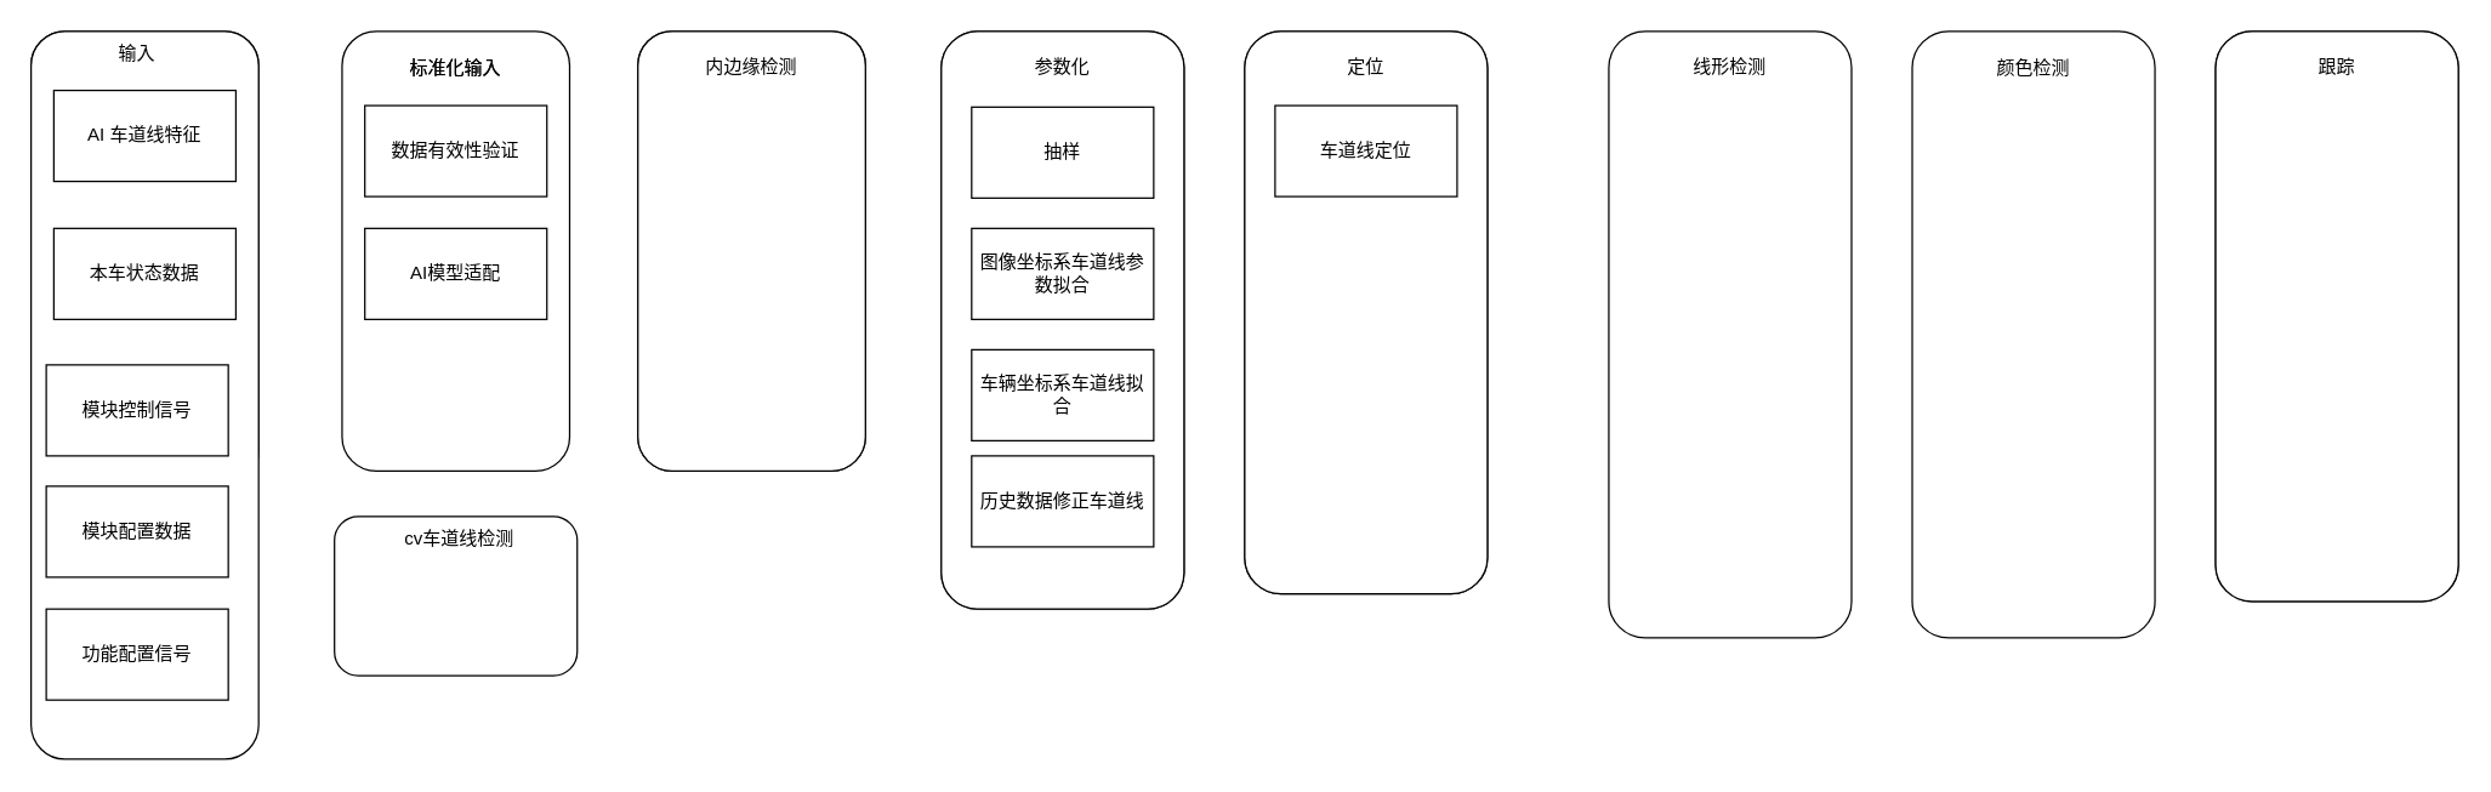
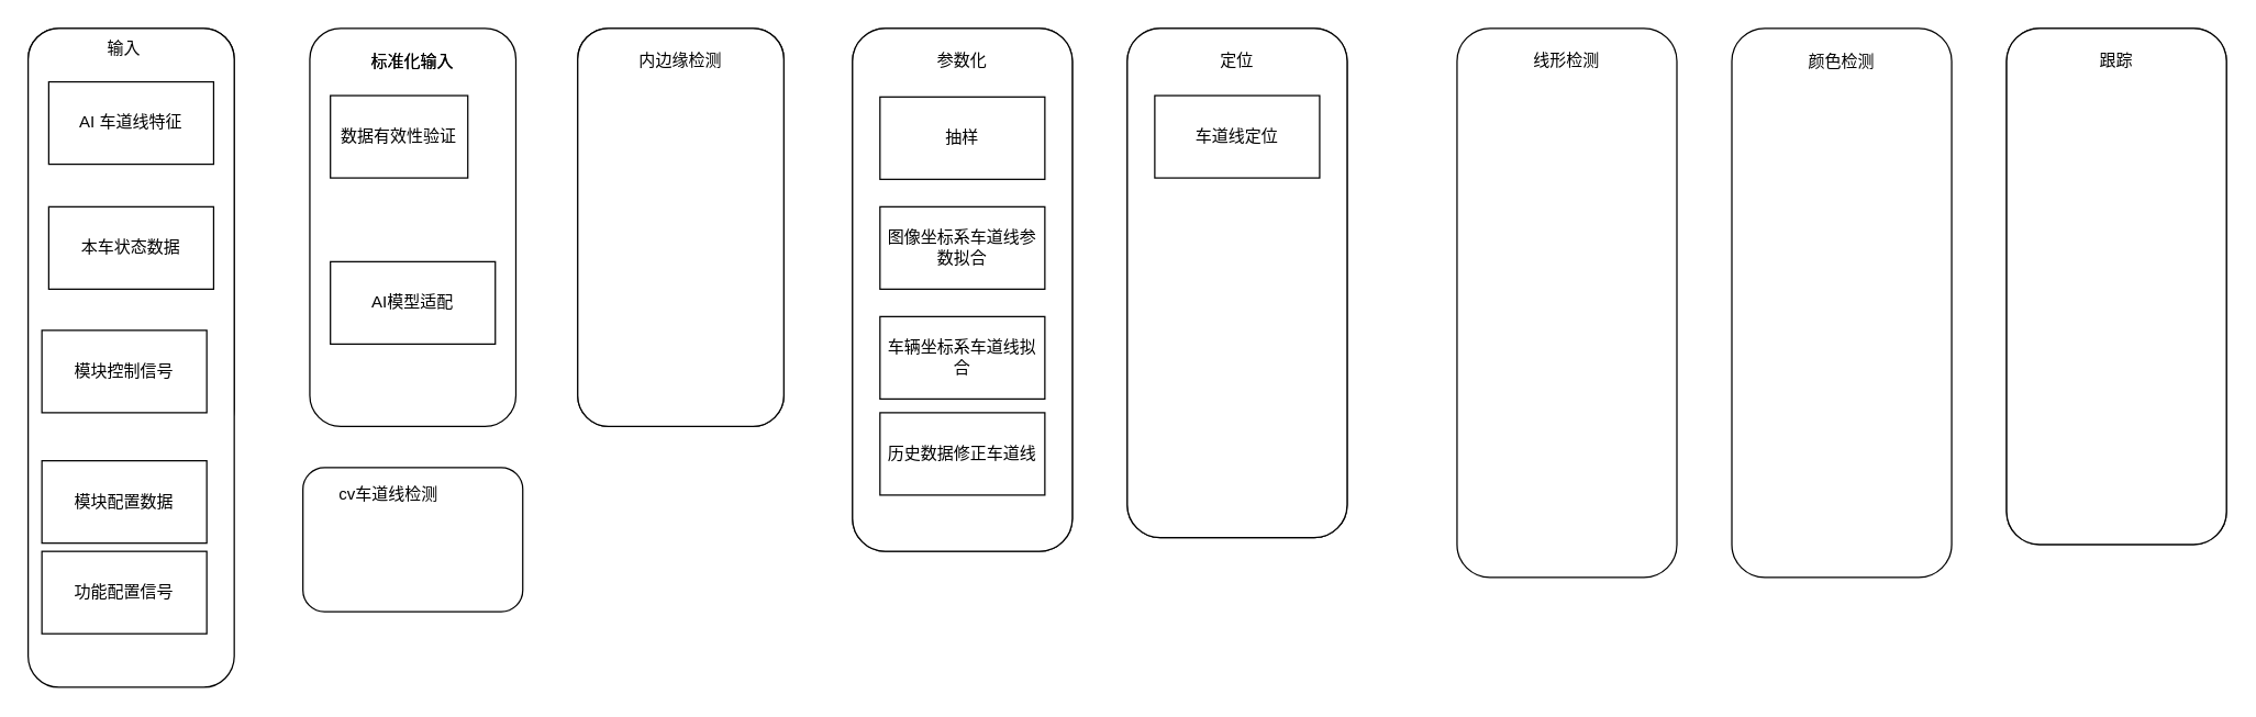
  <mxCell id="0" />
  <mxCell id="1" parent="0" />
  <mxCell id="2" value="" style="rounded=1;whiteSpace=wrap;html=1;" parent="1" vertex="1"><mxGeometry x="1460" y="20" width="160" height="376" as="geometry" /></mxCell>
  <mxCell id="3" value="" style="rounded=1;whiteSpace=wrap;html=1;" parent="1" vertex="1"><mxGeometry x="820" y="20" width="160" height="371" as="geometry" /></mxCell>
  <mxCell id="4" value="" style="rounded=1;whiteSpace=wrap;html=1;" parent="1" vertex="1"><mxGeometry x="620" y="20" width="160" height="381" as="geometry" /></mxCell>
  <mxCell id="5" value="" style="rounded=1;whiteSpace=wrap;html=1;" parent="1" vertex="1"><mxGeometry x="420" y="20" width="150" height="290" as="geometry" /></mxCell>
  <mxCell id="6" value="" style="rounded=1;whiteSpace=wrap;html=1;" parent="1" vertex="1"><mxGeometry x="225" y="20" width="150" height="290" as="geometry" /></mxCell>
  <mxCell id="7" value="标准化输入" style="text;html=1;strokeColor=none;fillColor=none;align=center;verticalAlign=middle;whiteSpace=wrap;rounded=0;" parent="1" vertex="1"><mxGeometry x="260" y="30" width="80" height="30" as="geometry" /></mxCell>
- <mxCell id="8" value="AI模型适配" style="rounded=0;whiteSpace=wrap;html=1;" parent="1" vertex="1"><mxGeometry x="240" y="150" width="120" height="60" as="geometry" /></mxCell>
+ <mxCell id="8" value="AI模型适配" style="rounded=0;whiteSpace=wrap;html=1;" parent="1" vertex="1"><mxGeometry x="240" y="190" width="120" height="60" as="geometry" /></mxCell>
  <mxCell id="9" value="内边缘检测" style="text;html=1;strokeColor=none;fillColor=none;align=center;verticalAlign=middle;whiteSpace=wrap;rounded=0;" parent="1" vertex="1"><mxGeometry x="455" y="29" width="80" height="30" as="geometry" /></mxCell>
  <mxCell id="10" value="参数化" style="text;html=1;strokeColor=none;fillColor=none;align=center;verticalAlign=middle;whiteSpace=wrap;rounded=0;" parent="1" vertex="1"><mxGeometry x="670" y="29" width="60" height="30" as="geometry" /></mxCell>
  <mxCell id="11" value="抽样" style="rounded=0;whiteSpace=wrap;html=1;" parent="1" vertex="1"><mxGeometry x="640" y="70" width="120" height="60" as="geometry" /></mxCell>
  <mxCell id="12" value="图像坐标系车道线参数拟合" style="rounded=0;whiteSpace=wrap;html=1;" parent="1" vertex="1"><mxGeometry x="640" y="150" width="120" height="60" as="geometry" /></mxCell>
  <mxCell id="13" value="车辆坐标系车道线拟合" style="rounded=0;whiteSpace=wrap;html=1;" parent="1" vertex="1"><mxGeometry x="640" y="230" width="120" height="60" as="geometry" /></mxCell>
  <mxCell id="14" value="历史数据修正车道线" style="rounded=0;whiteSpace=wrap;html=1;" parent="1" vertex="1"><mxGeometry x="640" y="300" width="120" height="60" as="geometry" /></mxCell>
  <mxCell id="15" value="定位" style="text;html=1;strokeColor=none;fillColor=none;align=center;verticalAlign=middle;whiteSpace=wrap;rounded=0;" parent="1" vertex="1"><mxGeometry x="870" y="29" width="60" height="30" as="geometry" /></mxCell>
  <mxCell id="16" value="车道线定位" style="rounded=0;whiteSpace=wrap;html=1;" parent="1" vertex="1"><mxGeometry x="840" y="69" width="120" height="60" as="geometry" /></mxCell>
  <mxCell id="17" value="跟踪" style="text;html=1;strokeColor=none;fillColor=none;align=center;verticalAlign=middle;whiteSpace=wrap;rounded=0;" parent="1" vertex="1"><mxGeometry x="1510" y="29" width="60" height="30" as="geometry" /></mxCell>
- <mxCell id="18" value="数据有效性验证" style="rounded=0;whiteSpace=wrap;html=1;" parent="1" vertex="1"><mxGeometry x="240" y="69" width="120" height="60" as="geometry" /></mxCell>
+ <mxCell id="18" value="数据有效性验证" style="rounded=0;whiteSpace=wrap;html=1;" parent="1" vertex="1"><mxGeometry x="240" y="69" width="100" height="60" as="geometry" /></mxCell>
  <mxCell id="19" value="" style="rounded=1;whiteSpace=wrap;html=1;" parent="1" vertex="1"><mxGeometry x="20" y="20" width="150" height="300" as="geometry" /></mxCell>
  <mxCell id="20" value="输入" style="text;html=1;strokeColor=none;fillColor=none;align=center;verticalAlign=middle;whiteSpace=wrap;rounded=0;" parent="1" vertex="1"><mxGeometry x="60" y="20" width="60" height="30" as="geometry" /></mxCell>
  <mxCell id="21" value="AI 车道线特征" style="rounded=0;whiteSpace=wrap;html=1;" parent="1" vertex="1"><mxGeometry x="35" y="59" width="120" height="60" as="geometry" /></mxCell>
  <mxCell id="22" value="本车状态数据" style="rounded=0;whiteSpace=wrap;html=1;" parent="1" vertex="1"><mxGeometry x="35" y="150" width="120" height="60" as="geometry" /></mxCell>
  <mxCell id="23" value="" style="rounded=1;whiteSpace=wrap;html=1;" parent="1" vertex="1"><mxGeometry x="1460" y="20" width="160" height="376" as="geometry" /></mxCell>
  <mxCell id="24" value="" style="rounded=1;whiteSpace=wrap;html=1;" parent="1" vertex="1"><mxGeometry x="820" y="20" width="160" height="371" as="geometry" /></mxCell>
  <mxCell id="25" value="" style="rounded=1;whiteSpace=wrap;html=1;" parent="1" vertex="1"><mxGeometry x="620" y="20" width="160" height="381" as="geometry" /></mxCell>
  <mxCell id="26" value="" style="rounded=1;whiteSpace=wrap;html=1;" parent="1" vertex="1"><mxGeometry x="420" y="20" width="150" height="290" as="geometry" /></mxCell>
  <mxCell id="27" value="标准化输入" style="text;html=1;strokeColor=none;fillColor=none;align=center;verticalAlign=middle;whiteSpace=wrap;rounded=0;" parent="1" vertex="1"><mxGeometry x="260" y="30" width="80" height="30" as="geometry" /></mxCell>
  <mxCell id="28" value="内边缘检测" style="text;html=1;strokeColor=none;fillColor=none;align=center;verticalAlign=middle;whiteSpace=wrap;rounded=0;" parent="1" vertex="1"><mxGeometry x="455" y="29" width="80" height="30" as="geometry" /></mxCell>
  <mxCell id="29" value="参数化" style="text;html=1;strokeColor=none;fillColor=none;align=center;verticalAlign=middle;whiteSpace=wrap;rounded=0;" parent="1" vertex="1"><mxGeometry x="670" y="29" width="60" height="30" as="geometry" /></mxCell>
  <mxCell id="30" value="抽样" style="rounded=0;whiteSpace=wrap;html=1;" parent="1" vertex="1"><mxGeometry x="640" y="70" width="120" height="60" as="geometry" /></mxCell>
  <mxCell id="31" value="图像坐标系车道线参数拟合" style="rounded=0;whiteSpace=wrap;html=1;" parent="1" vertex="1"><mxGeometry x="640" y="150" width="120" height="60" as="geometry" /></mxCell>
  <mxCell id="32" value="车辆坐标系车道线拟合" style="rounded=0;whiteSpace=wrap;html=1;" parent="1" vertex="1"><mxGeometry x="640" y="230" width="120" height="60" as="geometry" /></mxCell>
  <mxCell id="33" value="历史数据修正车道线" style="rounded=0;whiteSpace=wrap;html=1;" parent="1" vertex="1"><mxGeometry x="640" y="300" width="120" height="60" as="geometry" /></mxCell>
  <mxCell id="34" value="定位" style="text;html=1;strokeColor=none;fillColor=none;align=center;verticalAlign=middle;whiteSpace=wrap;rounded=0;" parent="1" vertex="1"><mxGeometry x="870" y="29" width="60" height="30" as="geometry" /></mxCell>
  <mxCell id="35" value="车道线定位" style="rounded=0;whiteSpace=wrap;html=1;" parent="1" vertex="1"><mxGeometry x="840" y="69" width="120" height="60" as="geometry" /></mxCell>
  <mxCell id="36" value="跟踪" style="text;html=1;strokeColor=none;fillColor=none;align=center;verticalAlign=middle;whiteSpace=wrap;rounded=0;" parent="1" vertex="1"><mxGeometry x="1510" y="29" width="60" height="30" as="geometry" /></mxCell>
  <mxCell id="37" value="" style="rounded=1;whiteSpace=wrap;html=1;" parent="1" vertex="1"><mxGeometry x="20" y="20" width="150" height="480" as="geometry" /></mxCell>
  <mxCell id="38" value="输入" style="text;html=1;strokeColor=none;fillColor=none;align=center;verticalAlign=middle;whiteSpace=wrap;rounded=0;" parent="1" vertex="1"><mxGeometry x="60" y="20" width="60" height="30" as="geometry" /></mxCell>
  <mxCell id="39" value="AI 车道线特征" style="rounded=0;whiteSpace=wrap;html=1;" parent="1" vertex="1"><mxGeometry x="35" y="59" width="120" height="60" as="geometry" /></mxCell>
  <mxCell id="40" value="本车状态数据" style="rounded=0;whiteSpace=wrap;html=1;" parent="1" vertex="1"><mxGeometry x="35" y="150" width="120" height="60" as="geometry" /></mxCell>
  <mxCell id="41" value="" style="rounded=1;whiteSpace=wrap;html=1;" parent="1" vertex="1"><mxGeometry x="1060" y="20" width="160" height="400" as="geometry" /></mxCell>
  <mxCell id="42" value="线形检测" style="text;html=1;strokeColor=none;fillColor=none;align=center;verticalAlign=middle;whiteSpace=wrap;rounded=0;" parent="1" vertex="1"><mxGeometry x="1110" y="29" width="60" height="30" as="geometry" /></mxCell>
  <mxCell id="43" value="" style="rounded=1;whiteSpace=wrap;html=1;" parent="1" vertex="1"><mxGeometry x="1260" y="20" width="160" height="400" as="geometry" /></mxCell>
  <mxCell id="44" value="颜色检测" style="text;html=1;strokeColor=none;fillColor=none;align=center;verticalAlign=middle;whiteSpace=wrap;rounded=0;" parent="1" vertex="1"><mxGeometry x="1310" y="30" width="60" height="30" as="geometry" /></mxCell>
  <mxCell id="45" value="" style="rounded=1;whiteSpace=wrap;html=1;" parent="1" vertex="1"><mxGeometry x="220" y="340" width="160" height="105" as="geometry" /></mxCell>
- <mxCell id="46" value="cv车道线检测" style="text;html=1;strokeColor=none;fillColor=none;align=center;verticalAlign=middle;whiteSpace=wrap;rounded=0;" vertex="1" parent="1"><mxGeometry x="260" y="340" width="85" height="30" as="geometry" /></mxCell>
+ <mxCell id="46" value="cv车道线检测" style="text;html=1;strokeColor=none;fillColor=none;align=center;verticalAlign=middle;whiteSpace=wrap;rounded=0;" vertex="1" parent="1"><mxGeometry x="240" y="345" width="85" height="30" as="geometry" /></mxCell>
  <mxCell id="47" value="模块控制信号" style="rounded=0;whiteSpace=wrap;html=1;" vertex="1" parent="1"><mxGeometry x="30" y="240" width="120" height="60" as="geometry" /></mxCell>
- <mxCell id="48" value="模块配置数据" style="rounded=0;whiteSpace=wrap;html=1;" vertex="1" parent="1"><mxGeometry x="30" y="320" width="120" height="60" as="geometry" /></mxCell>
+ <mxCell id="48" value="模块配置数据" style="rounded=0;whiteSpace=wrap;html=1;" vertex="1" parent="1"><mxGeometry x="30" y="335" width="120" height="60" as="geometry" /></mxCell>
  <mxCell id="49" value="功能配置信号" style="rounded=0;whiteSpace=wrap;html=1;" vertex="1" parent="1"><mxGeometry x="30" y="401" width="120" height="60" as="geometry" /></mxCell>
